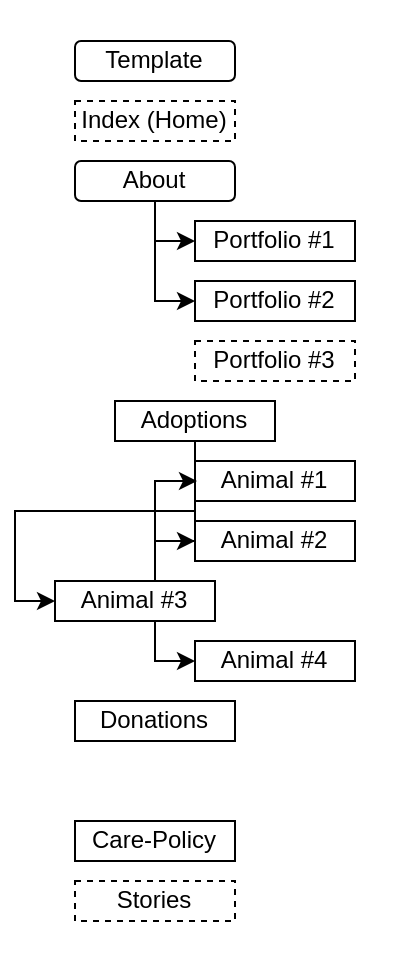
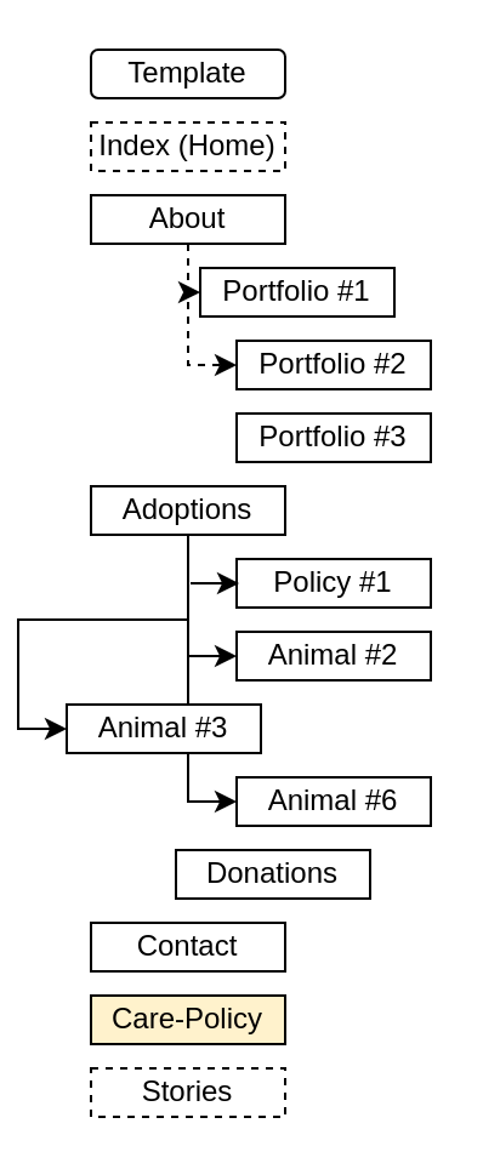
  <mxCell id="0" />
  <mxCell id="1" parent="0" />
  <mxCell id="2" value="Index (Home)" style="rounded=0;whiteSpace=wrap;html=1;dashed=1;" parent="1" vertex="1"><mxGeometry x="30" y="50" width="80" height="20" as="geometry" /></mxCell>
- <mxCell id="3" value="Care-Policy" style="rounded=0;whiteSpace=wrap;html=1;" parent="1" vertex="1"><mxGeometry x="30" y="410" width="80" height="20" as="geometry" /></mxCell>
- <mxCell id="5" style="edgeStyle=orthogonalEdgeStyle;rounded=0;orthogonalLoop=1;jettySize=auto;html=1;exitX=0.5;exitY=1;exitDx=0;exitDy=0;entryX=0;entryY=0.5;entryDx=0;entryDy=0;" edge="1" parent="1" source="6" target="18"><mxGeometry relative="1" as="geometry" /></mxCell>
- <mxCell id="6" value="About" style="whiteSpace=wrap;html=1;rounded=1;" parent="1" vertex="1"><mxGeometry x="30" y="80" width="80" height="20" as="geometry" /></mxCell>
+ <mxCell id="3" value="Care-Policy" style="rounded=0;whiteSpace=wrap;html=1;fillColor=#fff2cc;" parent="1" vertex="1"><mxGeometry x="30" y="410" width="80" height="20" as="geometry" /></mxCell>
+ <mxCell id="4" value="Contact" style="rounded=0;whiteSpace=wrap;html=1;" parent="1" vertex="1"><mxGeometry x="30" y="380" width="80" height="20" as="geometry" /></mxCell>
+ <mxCell id="5" style="edgeStyle=orthogonalEdgeStyle;rounded=0;orthogonalLoop=1;jettySize=auto;html=1;exitX=0.5;exitY=1;exitDx=0;exitDy=0;entryX=0;entryY=0.5;entryDx=0;entryDy=0;dashed=1;" edge="1" parent="1" source="6" target="18"><mxGeometry relative="1" as="geometry" /></mxCell>
+ <mxCell id="6" value="About" style="rounded=0;whiteSpace=wrap;html=1;" parent="1" vertex="1"><mxGeometry x="30" y="80" width="80" height="20" as="geometry" /></mxCell>
  <mxCell id="7" style="edgeStyle=orthogonalEdgeStyle;rounded=0;orthogonalLoop=1;jettySize=auto;html=1;exitX=0.5;exitY=1;exitDx=0;exitDy=0;entryX=0;entryY=0.5;entryDx=0;entryDy=0;" edge="1" parent="1" source="10" target="16"><mxGeometry relative="1" as="geometry" /></mxCell>
  <mxCell id="8" style="edgeStyle=orthogonalEdgeStyle;rounded=0;orthogonalLoop=1;jettySize=auto;html=1;exitX=0.5;exitY=1;exitDx=0;exitDy=0;entryX=0;entryY=0.5;entryDx=0;entryDy=0;" edge="1" parent="1" source="10" target="15"><mxGeometry relative="1" as="geometry" /></mxCell>
  <mxCell id="9" style="edgeStyle=orthogonalEdgeStyle;rounded=0;orthogonalLoop=1;jettySize=auto;html=1;exitX=0.5;exitY=1;exitDx=0;exitDy=0;entryX=0;entryY=0.5;entryDx=0;entryDy=0;" edge="1" parent="1" source="10" target="14"><mxGeometry relative="1" as="geometry" /></mxCell>
- <mxCell id="10" value="Adoptions" style="rounded=0;whiteSpace=wrap;html=1;" parent="1" vertex="1"><mxGeometry x="50" y="200" width="80" height="20" as="geometry" /></mxCell>
+ <mxCell id="10" value="Adoptions" style="rounded=0;whiteSpace=wrap;html=1;" parent="1" vertex="1"><mxGeometry x="30" y="200" width="80" height="20" as="geometry" /></mxCell>
  <mxCell id="11" value="Template" style="whiteSpace=wrap;html=1;rounded=1;" parent="1" vertex="1"><mxGeometry x="30" y="20" width="80" height="20" as="geometry" /></mxCell>
- <mxCell id="12" value="Donations" style="rounded=0;whiteSpace=wrap;html=1;" vertex="1" parent="1"><mxGeometry x="30" y="350" width="80" height="20" as="geometry" /></mxCell>
- <mxCell id="13" value="Animal #1" style="rounded=0;whiteSpace=wrap;html=1;" vertex="1" parent="1"><mxGeometry x="90" y="230" width="80" height="20" as="geometry" /></mxCell>
+ <mxCell id="12" value="Donations" style="rounded=0;whiteSpace=wrap;html=1;" vertex="1" parent="1"><mxGeometry x="65" y="350" width="80" height="20" as="geometry" /></mxCell>
+ <mxCell id="13" value="Policy #1" style="rounded=0;whiteSpace=wrap;html=1;" vertex="1" parent="1"><mxGeometry x="90" y="230" width="80" height="20" as="geometry" /></mxCell>
  <mxCell id="14" value="Animal #2" style="rounded=0;whiteSpace=wrap;html=1;" vertex="1" parent="1"><mxGeometry x="90" y="260" width="80" height="20" as="geometry" /></mxCell>
  <mxCell id="15" value="Animal #3" style="rounded=0;whiteSpace=wrap;html=1;" vertex="1" parent="1"><mxGeometry x="20" y="290" width="80" height="20" as="geometry" /></mxCell>
- <mxCell id="16" value="Animal #4" style="rounded=0;whiteSpace=wrap;html=1;" vertex="1" parent="1"><mxGeometry x="90" y="320" width="80" height="20" as="geometry" /></mxCell>
- <mxCell id="17" value="Portfolio #1" style="rounded=0;whiteSpace=wrap;html=1;" vertex="1" parent="1"><mxGeometry x="90" y="110" width="80" height="20" as="geometry" /></mxCell>
+ <mxCell id="16" value="Animal #6" style="rounded=0;whiteSpace=wrap;html=1;" vertex="1" parent="1"><mxGeometry x="90" y="320" width="80" height="20" as="geometry" /></mxCell>
+ <mxCell id="17" value="Portfolio #1" style="rounded=0;whiteSpace=wrap;html=1;" vertex="1" parent="1"><mxGeometry x="75" y="110" width="80" height="20" as="geometry" /></mxCell>
  <mxCell id="18" value="Portfolio #2" style="rounded=0;whiteSpace=wrap;html=1;" vertex="1" parent="1"><mxGeometry x="90" y="140" width="80" height="20" as="geometry" /></mxCell>
- <mxCell id="19" value="Portfolio #3" style="rounded=0;whiteSpace=wrap;html=1;dashed=1;" vertex="1" parent="1"><mxGeometry x="90" y="170" width="80" height="20" as="geometry" /></mxCell>
+ <mxCell id="19" value="Portfolio #3" style="rounded=0;whiteSpace=wrap;html=1;" vertex="1" parent="1"><mxGeometry x="90" y="170" width="80" height="20" as="geometry" /></mxCell>
  <mxCell id="20" value="Stories" style="rounded=0;whiteSpace=wrap;html=1;dashed=1;" vertex="1" parent="1"><mxGeometry x="30" y="440" width="80" height="20" as="geometry" /></mxCell>
  <mxCell id="21" value="" style="endArrow=classic;html=1;rounded=0;entryX=0;entryY=0.5;entryDx=0;entryDy=0;" edge="1" parent="1" target="17"><mxGeometry width="50" height="50" relative="1" as="geometry"><mxPoint x="70" y="120" as="sourcePoint" /><mxPoint x="380" y="200" as="targetPoint" /></mxGeometry></mxCell>
  <mxCell id="22" value="" style="endArrow=classic;html=1;rounded=0;entryX=0;entryY=0.5;entryDx=0;entryDy=0;" edge="1" parent="1"><mxGeometry width="50" height="50" relative="1" as="geometry"><mxPoint x="71" y="240" as="sourcePoint" /><mxPoint x="91" y="240" as="targetPoint" /></mxGeometry></mxCell>
